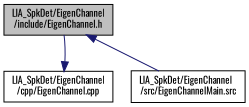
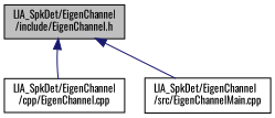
  digraph {
    fontname=Oswald
    node [color=black fillcolor=white fontname=Oswald fontsize=10 shape=record style=filled]
    edge [color=midnightblue dir=back fontname=Oswald fontsize=10 labelfontname=Helvetica labelfontsize=10 style=solid]
    n1 [fillcolor=grey75 fontcolor=black height=0.2 label="LIA_SpkDet/EigenChannel\l/include/EigenChannel.h" width=0.4]
    n2 [height=0.2 label="LIA_SpkDet/EigenChannel\l/cpp/EigenChannel.cpp" width=0.4]
-   n3 [height=0.2 label="LIA_SpkDet/EigenChannel\l/src/EigenChannelMain.src" width=0.4]
-   n2 -> n1
+   n3 [height=0.2 label="LIA_SpkDet/EigenChannel\l/src/EigenChannelMain.cpp" width=0.4]
+   n1 -> n2
    n1 -> n3
  }
